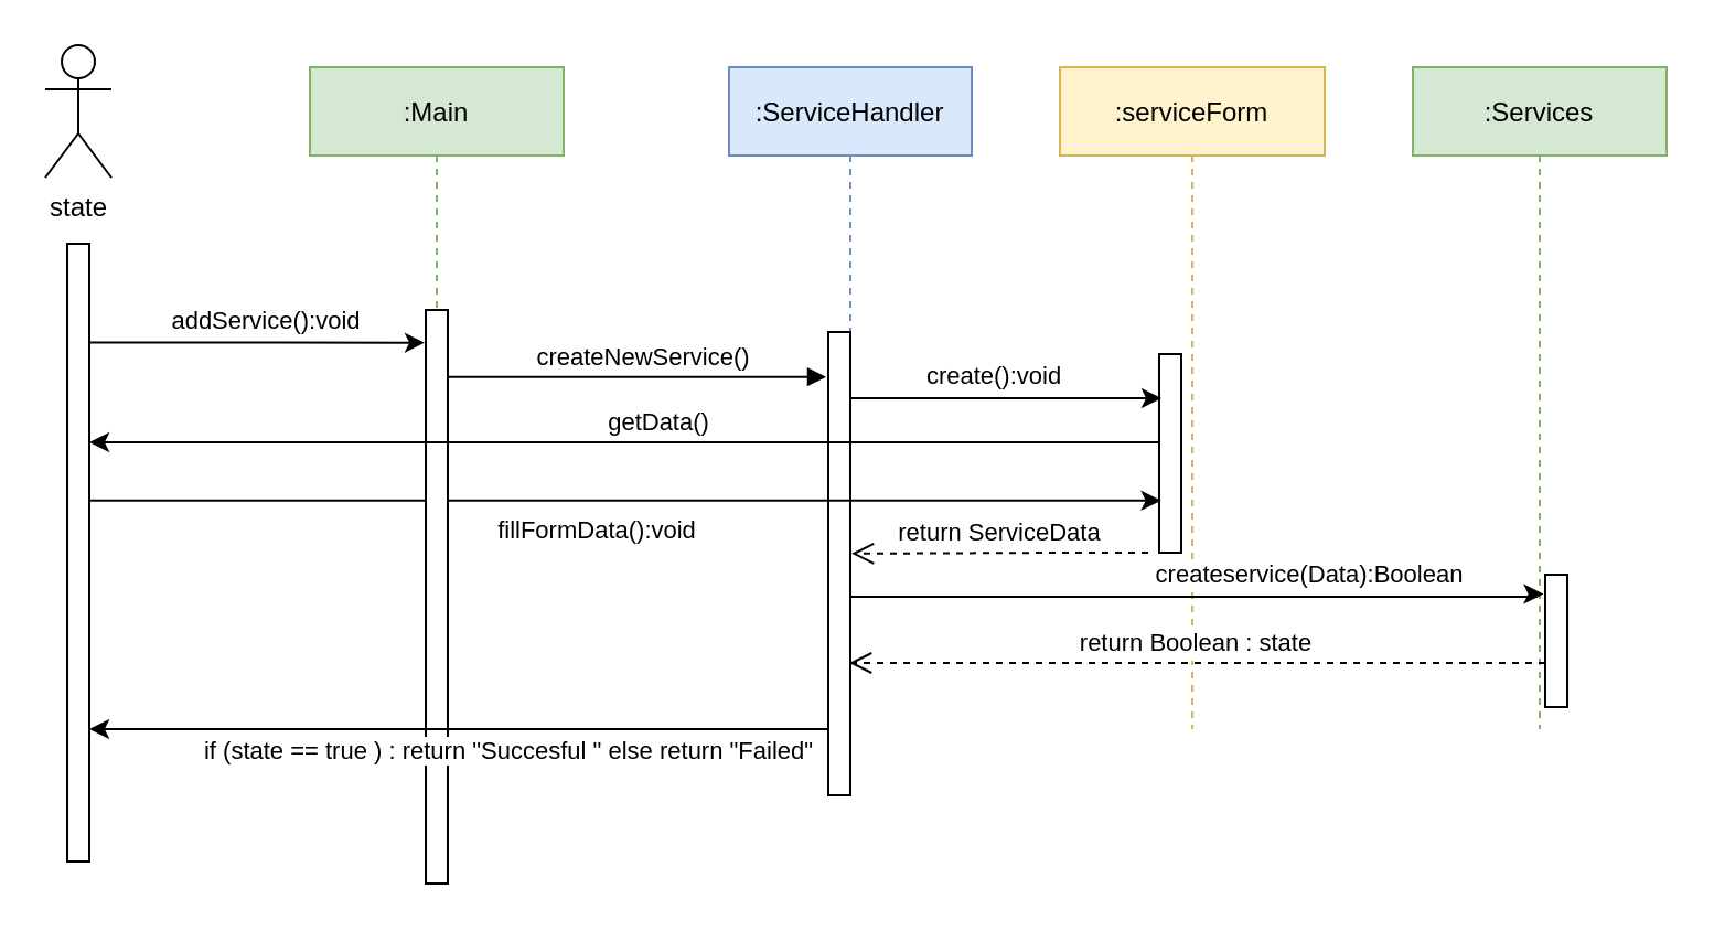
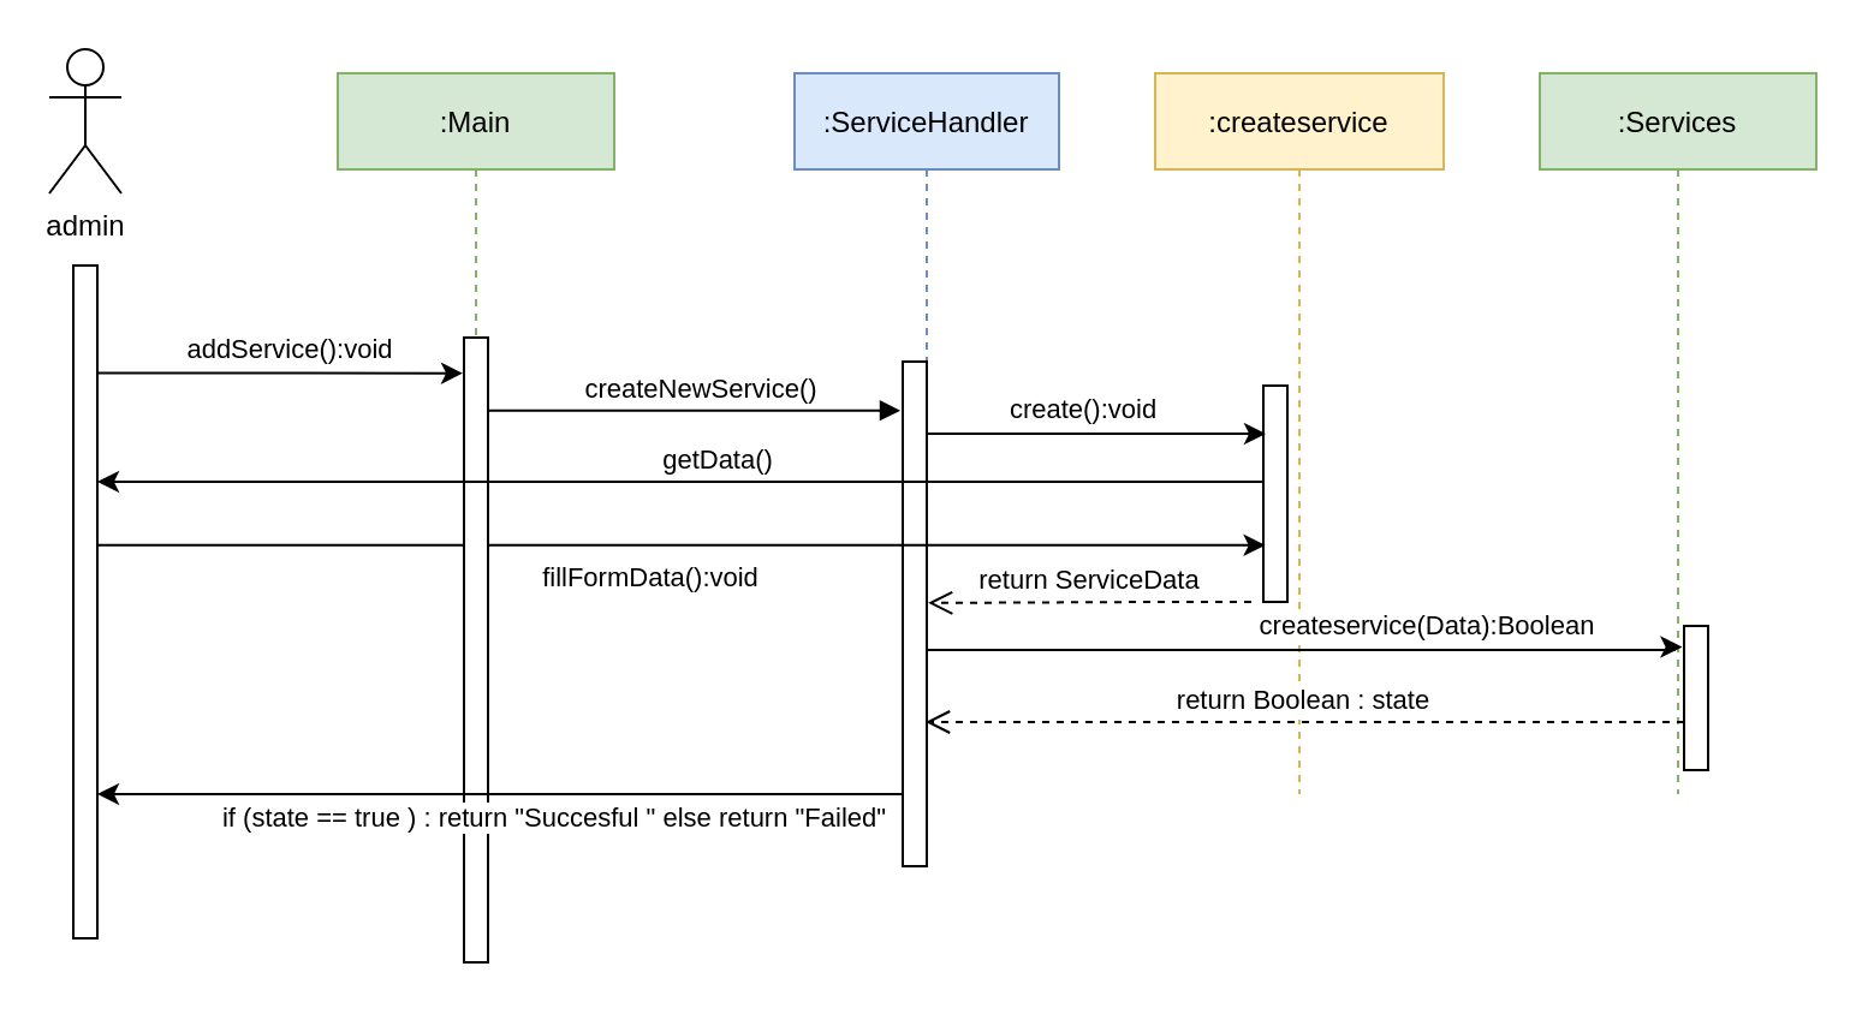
  <mxCell id="0" />
  <mxCell id="1" parent="0" />
- <mxCell id="2" value=":serviceForm" style="shape=umlLifeline;perimeter=lifelinePerimeter;container=1;collapsible=0;recursiveResize=0;rounded=0;shadow=0;strokeWidth=1;fillColor=#fff2cc;strokeColor=#d6b656;" parent="1" vertex="1"><mxGeometry x="480" y="30" width="120" height="300" as="geometry" /></mxCell>
+ <mxCell id="2" value=":createservice" style="shape=umlLifeline;perimeter=lifelinePerimeter;container=1;collapsible=0;recursiveResize=0;rounded=0;shadow=0;strokeWidth=1;fillColor=#fff2cc;strokeColor=#d6b656;" parent="1" vertex="1"><mxGeometry x="480" y="30" width="120" height="300" as="geometry" /></mxCell>
  <mxCell id="3" value="" style="points=[];perimeter=orthogonalPerimeter;rounded=0;shadow=0;strokeWidth=1;" parent="2" vertex="1"><mxGeometry x="45" y="130" width="10" height="90" as="geometry" /></mxCell>
  <mxCell id="4" value=":ServiceHandler" style="shape=umlLifeline;perimeter=lifelinePerimeter;container=1;collapsible=0;recursiveResize=0;rounded=0;shadow=0;strokeWidth=1;fillColor=#dae8fc;strokeColor=#6c8ebf;" parent="1" vertex="1"><mxGeometry x="330" y="30" width="110" height="330" as="geometry" /></mxCell>
  <mxCell id="5" value="" style="points=[];perimeter=orthogonalPerimeter;rounded=0;shadow=0;strokeWidth=1;" parent="4" vertex="1"><mxGeometry x="45" y="120" width="10" height="210" as="geometry" /></mxCell>
- <mxCell id="6" value="state" style="shape=umlActor;verticalLabelPosition=bottom;verticalAlign=top;html=1;outlineConnect=0;" parent="1" vertex="1"><mxGeometry x="20" y="20" width="30" height="60" as="geometry" /></mxCell>
+ <mxCell id="6" value="admin" style="shape=umlActor;verticalLabelPosition=bottom;verticalAlign=top;html=1;outlineConnect=0;" parent="1" vertex="1"><mxGeometry x="20" y="20" width="30" height="60" as="geometry" /></mxCell>
  <mxCell id="7" value=":Services" style="shape=umlLifeline;perimeter=lifelinePerimeter;container=1;collapsible=0;recursiveResize=0;rounded=0;shadow=0;strokeWidth=1;fillColor=#d5e8d4;strokeColor=#82b366;" parent="1" vertex="1"><mxGeometry x="640" y="30" width="115" height="300" as="geometry" /></mxCell>
  <mxCell id="8" value="" style="points=[];perimeter=orthogonalPerimeter;rounded=0;shadow=0;strokeWidth=1;" parent="7" vertex="1"><mxGeometry x="60" y="230" width="10" height="60" as="geometry" /></mxCell>
  <mxCell id="9" value="return Boolean : state" style="verticalAlign=bottom;endArrow=open;dashed=1;endSize=8;exitX=-0.061;exitY=0.894;shadow=0;strokeWidth=1;exitDx=0;exitDy=0;exitPerimeter=0;" parent="7" target="4" edge="1"><mxGeometry relative="1" as="geometry"><mxPoint x="-79.84" y="270.35" as="targetPoint" /><mxPoint x="60" y="270" as="sourcePoint" /></mxGeometry></mxCell>
  <mxCell id="10" value="addService():void" style="edgeStyle=orthogonalEdgeStyle;rounded=0;orthogonalLoop=1;jettySize=auto;html=1;entryX=-0.05;entryY=0.057;entryDx=0;entryDy=0;entryPerimeter=0;" parent="1" source="12" target="14" edge="1"><mxGeometry x="0.048" y="10" relative="1" as="geometry"><mxPoint x="148" y="150" as="targetPoint" /><Array as="points"><mxPoint x="100" y="155" /></Array><mxPoint as="offset" /></mxGeometry></mxCell>
  <mxCell id="11" value="fillFormData():void" style="edgeStyle=orthogonalEdgeStyle;rounded=0;orthogonalLoop=1;jettySize=auto;html=1;entryX=0.08;entryY=0.738;entryDx=0;entryDy=0;entryPerimeter=0;fontSize=11;" parent="1" source="12" target="3" edge="1"><mxGeometry x="-0.053" y="-14" relative="1" as="geometry"><Array as="points"><mxPoint x="283" y="226" /></Array><mxPoint as="offset" /></mxGeometry></mxCell>
  <mxCell id="12" value="" style="points=[];perimeter=orthogonalPerimeter;rounded=0;shadow=0;strokeWidth=1;" parent="1" vertex="1"><mxGeometry x="30" y="110" width="10" height="280" as="geometry" /></mxCell>
  <mxCell id="13" value=":Main" style="shape=umlLifeline;perimeter=lifelinePerimeter;container=1;collapsible=0;recursiveResize=0;rounded=0;shadow=0;strokeWidth=1;fillColor=#d5e8d4;strokeColor=#82b366;" parent="1" vertex="1"><mxGeometry x="140" y="30" width="115" height="370" as="geometry" /></mxCell>
  <mxCell id="14" value="" style="points=[];perimeter=orthogonalPerimeter;rounded=0;shadow=0;strokeWidth=1;" parent="13" vertex="1"><mxGeometry x="52.5" y="110" width="10" height="260" as="geometry" /></mxCell>
  <mxCell id="15" value="createNewService()" style="verticalAlign=bottom;endArrow=block;shadow=0;strokeWidth=1;entryX=-0.1;entryY=0.097;entryDx=0;entryDy=0;entryPerimeter=0;" parent="1" source="14" target="5" edge="1"><mxGeometry x="0.038" relative="1" as="geometry"><mxPoint x="210" y="160" as="sourcePoint" /><mxPoint x="370" y="159" as="targetPoint" /><mxPoint as="offset" /></mxGeometry></mxCell>
  <mxCell id="16" value="create():void" style="edgeStyle=orthogonalEdgeStyle;rounded=0;orthogonalLoop=1;jettySize=auto;html=1;" parent="1" source="5" edge="1"><mxGeometry x="-0.078" y="10" relative="1" as="geometry"><mxPoint x="526" y="180" as="targetPoint" /><Array as="points"><mxPoint x="526" y="180" /></Array><mxPoint as="offset" /></mxGeometry></mxCell>
  <mxCell id="17" value="getData()" style="edgeStyle=orthogonalEdgeStyle;rounded=0;orthogonalLoop=1;jettySize=auto;html=1;" parent="1" source="3" edge="1"><mxGeometry x="-0.064" y="-9" relative="1" as="geometry"><mxPoint x="40" y="200" as="targetPoint" /><Array as="points"><mxPoint x="40" y="200" /></Array><mxPoint as="offset" /></mxGeometry></mxCell>
  <mxCell id="18" value="createservice(Data):Boolean" style="edgeStyle=orthogonalEdgeStyle;rounded=0;orthogonalLoop=1;jettySize=auto;html=1;entryX=0.515;entryY=0.796;entryDx=0;entryDy=0;entryPerimeter=0;fontSize=11;" parent="1" source="5" target="7" edge="1"><mxGeometry x="0.319" y="10" relative="1" as="geometry"><Array as="points"><mxPoint x="696" y="270" /><mxPoint x="696" y="269" /></Array><mxPoint as="offset" /></mxGeometry></mxCell>
  <mxCell id="19" value="if (state == true ) : return &quot;Succesful &quot; else return &quot;Failed&quot;" style="edgeStyle=orthogonalEdgeStyle;rounded=0;orthogonalLoop=1;jettySize=auto;html=1;fontSize=11;" parent="1" source="5" edge="1"><mxGeometry x="-0.134" y="10" relative="1" as="geometry"><mxPoint x="40" y="330" as="targetPoint" /><Array as="points"><mxPoint x="40" y="330" /></Array><mxPoint as="offset" /></mxGeometry></mxCell>
  <mxCell id="20" value="return ServiceData" style="verticalAlign=bottom;endArrow=open;dashed=1;endSize=8;shadow=0;strokeWidth=1;entryX=0.505;entryY=0.668;entryDx=0;entryDy=0;entryPerimeter=0;rounded=0;" parent="1" target="4" edge="1"><mxGeometry relative="1" as="geometry"><mxPoint x="360" y="220" as="targetPoint" /><mxPoint x="520" y="250" as="sourcePoint" /><Array as="points"><mxPoint x="480" y="250" /></Array></mxGeometry></mxCell>
